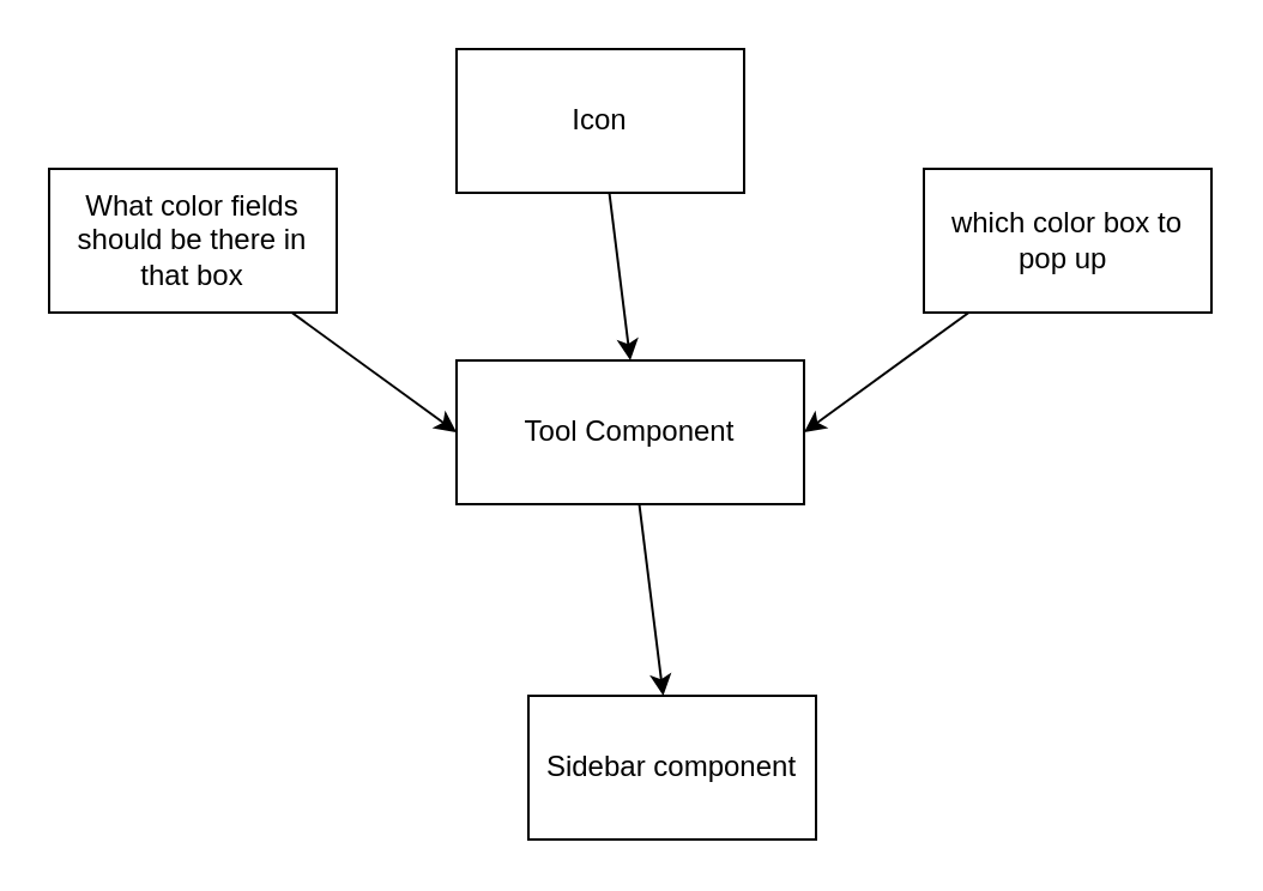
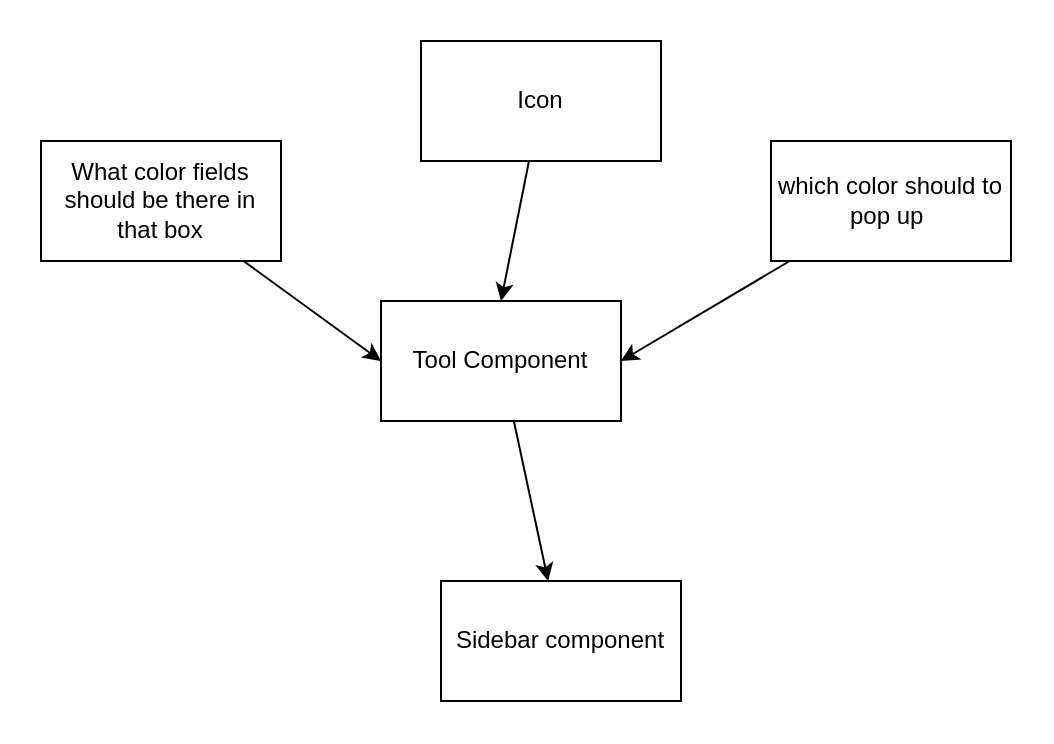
  <mxCell id="0" />
  <mxCell id="1" parent="0" />
  <mxCell id="2" style="edgeStyle=none;html=1;" edge="1" parent="1" source="3" target="10"><mxGeometry relative="1" as="geometry" /></mxCell>
- <mxCell id="3" value="Tool Component" style="rounded=0;whiteSpace=wrap;html=1;" vertex="1" parent="1"><mxGeometry x="190" y="150" width="145" height="60" as="geometry" /></mxCell>
+ <mxCell id="3" value="Tool Component" style="rounded=0;whiteSpace=wrap;html=1;" vertex="1" parent="1"><mxGeometry x="190" y="150" width="120" height="60" as="geometry" /></mxCell>
  <mxCell id="4" style="edgeStyle=none;html=1;entryX=0;entryY=0.5;entryDx=0;entryDy=0;" edge="1" parent="1" source="5" target="3"><mxGeometry relative="1" as="geometry"><mxPoint x="80" y="180" as="targetPoint" /></mxGeometry></mxCell>
  <mxCell id="5" value="What color fields should be there in that box" style="rounded=0;whiteSpace=wrap;html=1;" vertex="1" parent="1"><mxGeometry x="20" y="70" width="120" height="60" as="geometry" /></mxCell>
  <mxCell id="6" style="edgeStyle=none;html=1;entryX=0.5;entryY=0;entryDx=0;entryDy=0;" edge="1" parent="1" source="7" target="3"><mxGeometry relative="1" as="geometry" /></mxCell>
- <mxCell id="7" value="Icon" style="rounded=0;whiteSpace=wrap;html=1;" vertex="1" parent="1"><mxGeometry x="190" y="20" width="120" height="60" as="geometry" /></mxCell>
+ <mxCell id="7" value="Icon" style="rounded=0;whiteSpace=wrap;html=1;" vertex="1" parent="1"><mxGeometry x="210" y="20" width="120" height="60" as="geometry" /></mxCell>
  <mxCell id="8" style="edgeStyle=none;html=1;entryX=1;entryY=0.5;entryDx=0;entryDy=0;" edge="1" parent="1" source="9" target="3"><mxGeometry relative="1" as="geometry"><mxPoint x="445" y="180" as="targetPoint" /></mxGeometry></mxCell>
- <mxCell id="9" value="which color box to pop up&amp;nbsp;" style="rounded=0;whiteSpace=wrap;html=1;" vertex="1" parent="1"><mxGeometry x="385" y="70" width="120" height="60" as="geometry" /></mxCell>
+ <mxCell id="9" value="which color should to pop up&amp;nbsp;" style="rounded=0;whiteSpace=wrap;html=1;" vertex="1" parent="1"><mxGeometry x="385" y="70" width="120" height="60" as="geometry" /></mxCell>
  <mxCell id="10" value="Sidebar component" style="rounded=0;whiteSpace=wrap;html=1;" vertex="1" parent="1"><mxGeometry x="220" y="290" width="120" height="60" as="geometry" /></mxCell>
